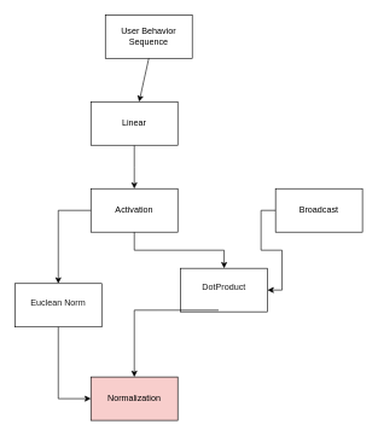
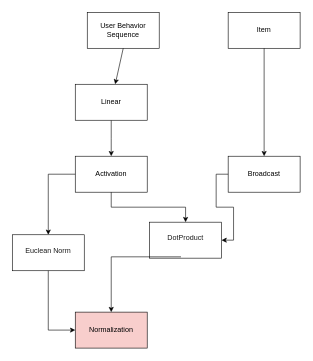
  <mxCell id="0" />
  <mxCell id="1" parent="0" />
  <mxCell id="2" value="User Behavior Sequence" style="rounded=0;whiteSpace=wrap;html=1;" vertex="1" parent="1"><mxGeometry x="145" y="20" width="120" height="60" as="geometry" /></mxCell>
+ <mxCell id="3" value="Item" style="rounded=0;whiteSpace=wrap;html=1;" vertex="1" parent="1"><mxGeometry x="380" y="20" width="120" height="60" as="geometry" /></mxCell>
  <mxCell id="4" style="edgeStyle=orthogonalEdgeStyle;rounded=0;orthogonalLoop=1;jettySize=auto;html=1;" edge="1" parent="1" source="5"><mxGeometry relative="1" as="geometry"><mxPoint x="185" y="260" as="targetPoint" /></mxGeometry></mxCell>
  <mxCell id="5" value="Linear" style="rounded=0;whiteSpace=wrap;html=1;" vertex="1" parent="1"><mxGeometry x="125" y="140" width="120" height="60" as="geometry" /></mxCell>
  <mxCell id="6" value="" style="endArrow=classic;html=1;rounded=0;exitX=0.5;exitY=1;exitDx=0;exitDy=0;" edge="1" parent="1" source="2" target="5"><mxGeometry width="50" height="50" relative="1" as="geometry"><mxPoint x="355" y="390" as="sourcePoint" /><mxPoint x="405" y="340" as="targetPoint" /></mxGeometry></mxCell>
+ <mxCell id="7" value="" style="endArrow=classic;html=1;rounded=0;exitX=0.5;exitY=1;exitDx=0;exitDy=0;" edge="1" parent="1" source="3" target="9"><mxGeometry width="50" height="50" relative="1" as="geometry"><mxPoint x="535" y="120" as="sourcePoint" /><mxPoint x="440" y="140" as="targetPoint" /></mxGeometry></mxCell>
  <mxCell id="8" value="Activation" style="rounded=0;whiteSpace=wrap;html=1;" vertex="1" parent="1"><mxGeometry x="125" y="260" width="120" height="60" as="geometry" /></mxCell>
  <mxCell id="9" value="Broadcast" style="rounded=0;whiteSpace=wrap;html=1;" vertex="1" parent="1"><mxGeometry x="380" y="260" width="120" height="60" as="geometry" /></mxCell>
  <mxCell id="10" value="&lt;h3 style=&quot;margin: 0px 0px 8px; padding: 0px; border: 0px; line-height: 26px; vertical-align: baseline; color: rgba(0, 0, 0, 0.9); caret-color: rgba(0, 0, 0, 0.9); text-align: start;&quot;&gt;&lt;font style=&quot;font-size: 12px; font-weight: normal;&quot;&gt;DotProduct&lt;/font&gt;&lt;/h3&gt;" style="rounded=0;whiteSpace=wrap;html=1;" vertex="1" parent="1"><mxGeometry x="249" y="370" width="120" height="60" as="geometry" /></mxCell>
  <mxCell id="11" style="edgeStyle=orthogonalEdgeStyle;rounded=0;orthogonalLoop=1;jettySize=auto;html=1;exitX=0.5;exitY=1;exitDx=0;exitDy=0;entryX=0.5;entryY=0;entryDx=0;entryDy=0;" edge="1" parent="1" source="8" target="10"><mxGeometry relative="1" as="geometry"><mxPoint x="185" y="390" as="targetPoint" /><mxPoint x="285" y="400" as="sourcePoint" /></mxGeometry></mxCell>
  <mxCell id="12" style="edgeStyle=orthogonalEdgeStyle;rounded=0;orthogonalLoop=1;jettySize=auto;html=1;exitX=0;exitY=0.5;exitDx=0;exitDy=0;entryX=1;entryY=0.5;entryDx=0;entryDy=0;" edge="1" parent="1" source="9" target="10"><mxGeometry relative="1" as="geometry"><mxPoint x="305" y="400" as="targetPoint" /><mxPoint x="195" y="330" as="sourcePoint" /></mxGeometry></mxCell>
  <mxCell id="13" value="Normalization" style="rounded=0;whiteSpace=wrap;html=1;fillColor=#f8cecc;" vertex="1" parent="1"><mxGeometry x="125" y="520" width="120" height="60" as="geometry" /></mxCell>
  <mxCell id="14" value="&lt;h3 style=&quot;margin: 0px 0px 8px; padding: 0px; border: 0px; line-height: 26px; vertical-align: baseline; color: rgba(0, 0, 0, 0.9); caret-color: rgba(0, 0, 0, 0.9); text-align: start;&quot;&gt;&lt;font style=&quot;font-size: 12px; font-weight: normal;&quot;&gt;Euclean Norm&lt;/font&gt;&lt;/h3&gt;" style="rounded=0;whiteSpace=wrap;html=1;" vertex="1" parent="1"><mxGeometry x="20" y="391" width="120" height="60" as="geometry" /></mxCell>
  <mxCell id="15" style="edgeStyle=orthogonalEdgeStyle;rounded=0;orthogonalLoop=1;jettySize=auto;html=1;exitX=0;exitY=0.5;exitDx=0;exitDy=0;entryX=0.5;entryY=0;entryDx=0;entryDy=0;" edge="1" parent="1" source="8" target="14"><mxGeometry relative="1" as="geometry"><mxPoint x="274" y="400" as="targetPoint" /><mxPoint x="195" y="330" as="sourcePoint" /></mxGeometry></mxCell>
  <mxCell id="16" style="edgeStyle=orthogonalEdgeStyle;rounded=0;orthogonalLoop=1;jettySize=auto;html=1;exitX=0.5;exitY=1;exitDx=0;exitDy=0;entryX=0;entryY=0.5;entryDx=0;entryDy=0;" edge="1" parent="1" source="14" target="13"><mxGeometry relative="1" as="geometry"><mxPoint x="41" y="600.5" as="targetPoint" /><mxPoint x="86" y="499.5" as="sourcePoint" /></mxGeometry></mxCell>
  <mxCell id="17" style="edgeStyle=orthogonalEdgeStyle;rounded=0;orthogonalLoop=1;jettySize=auto;html=1;exitX=0.436;exitY=0.963;exitDx=0;exitDy=0;entryX=0.5;entryY=0;entryDx=0;entryDy=0;exitPerimeter=0;" edge="1" parent="1" source="10" target="13"><mxGeometry relative="1" as="geometry"><mxPoint x="351" y="751" as="targetPoint" /><mxPoint x="396" y="650" as="sourcePoint" /></mxGeometry></mxCell>
